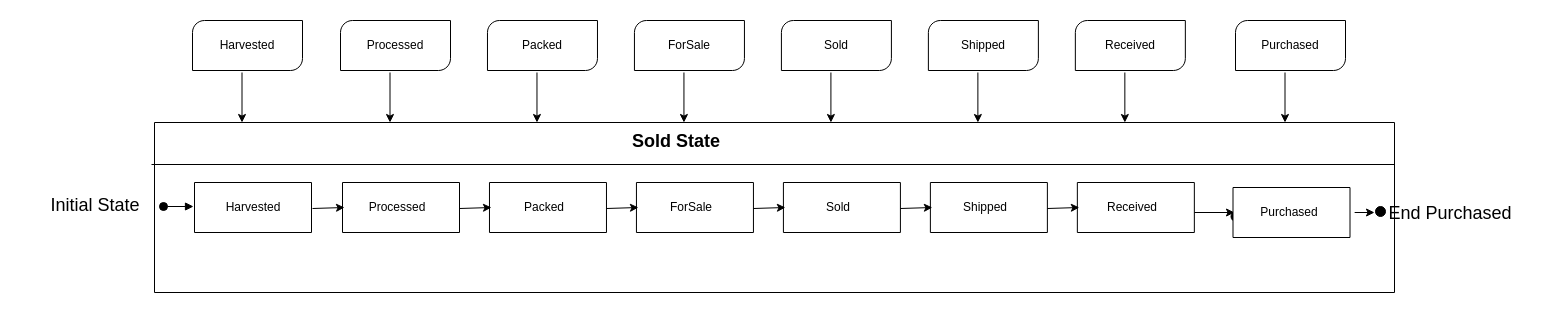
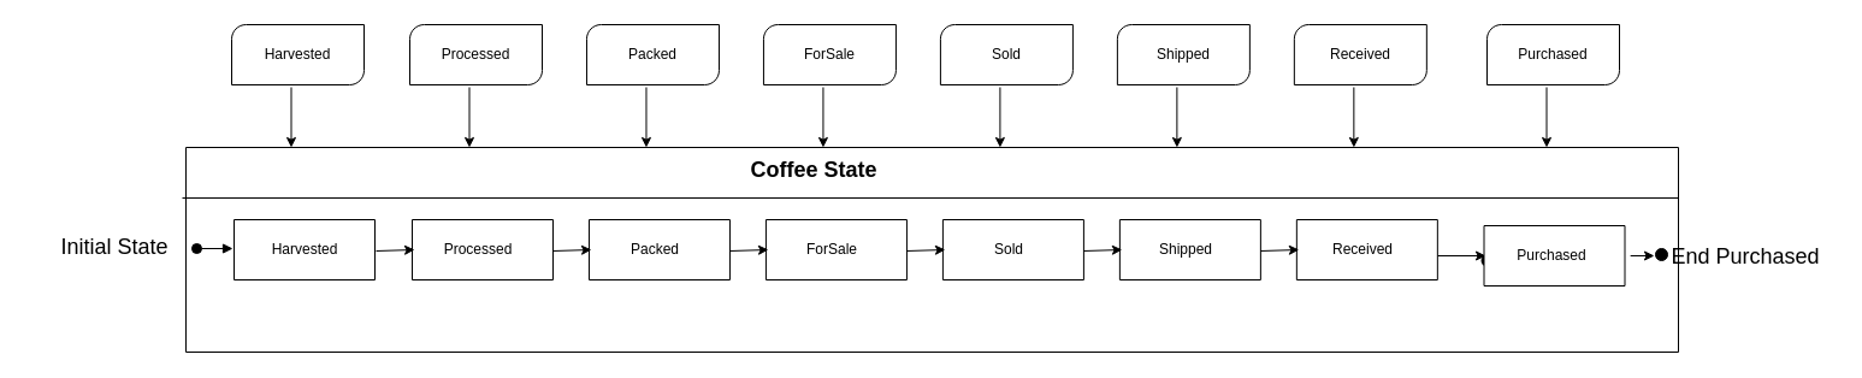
  <mxCell id="0" />
  <mxCell id="1" parent="0" />
  <mxCell id="2" value="" style="html=1;verticalAlign=bottom;startArrow=oval;startFill=1;endArrow=block;startSize=8;" edge="1" parent="1"><mxGeometry width="60" relative="1" as="geometry"><mxPoint x="163" y="206" as="sourcePoint" /><mxPoint x="193" y="206" as="targetPoint" /></mxGeometry></mxCell>
  <mxCell id="3" value="" style="verticalLabelPosition=bottom;verticalAlign=top;html=1;shape=mxgraph.basic.rect;fillColor2=none;strokeWidth=1;size=20;indent=5;" vertex="1" parent="1"><mxGeometry x="194" y="182" width="117" height="50" as="geometry" /></mxCell>
  <mxCell id="4" value="" style="verticalLabelPosition=bottom;verticalAlign=top;html=1;shape=mxgraph.basic.diag_round_rect;dx=6;" vertex="1" parent="1"><mxGeometry x="192" y="20" width="110" height="50" as="geometry" /></mxCell>
  <mxCell id="5" value="" style="endArrow=classic;html=1;" edge="1" parent="1"><mxGeometry width="50" height="50" relative="1" as="geometry"><mxPoint x="241.5" y="72" as="sourcePoint" /><mxPoint x="241.5" y="122" as="targetPoint" /></mxGeometry></mxCell>
  <mxCell id="6" value="" style="verticalLabelPosition=bottom;verticalAlign=top;html=1;shape=mxgraph.basic.rect;fillColor2=none;strokeWidth=1;size=20;indent=5;" vertex="1" parent="1"><mxGeometry x="342" y="182" width="117" height="50" as="geometry" /></mxCell>
  <mxCell id="7" value="" style="verticalLabelPosition=bottom;verticalAlign=top;html=1;shape=mxgraph.basic.diag_round_rect;dx=6;" vertex="1" parent="1"><mxGeometry x="340" y="20" width="110" height="50" as="geometry" /></mxCell>
  <mxCell id="8" value="" style="endArrow=classic;html=1;" edge="1" parent="1"><mxGeometry width="50" height="50" relative="1" as="geometry"><mxPoint x="389.5" y="72" as="sourcePoint" /><mxPoint x="389.5" y="122" as="targetPoint" /></mxGeometry></mxCell>
  <mxCell id="9" value="" style="endArrow=classic;html=1;exitX=1.043;exitY=0.52;exitDx=0;exitDy=0;exitPerimeter=0;" edge="1" parent="1"><mxGeometry width="50" height="50" relative="1" as="geometry"><mxPoint x="312.031" y="208" as="sourcePoint" /><mxPoint x="344" y="207" as="targetPoint" /></mxGeometry></mxCell>
  <mxCell id="10" value="Harvested" style="text;html=1;strokeColor=none;fillColor=none;align=center;verticalAlign=middle;whiteSpace=wrap;rounded=0;" vertex="1" parent="1"><mxGeometry x="232.5" y="197" width="40" height="20" as="geometry" /></mxCell>
  <mxCell id="11" value="Processed" style="text;html=1;strokeColor=none;fillColor=none;align=center;verticalAlign=middle;whiteSpace=wrap;rounded=0;" vertex="1" parent="1"><mxGeometry x="377" y="197" width="40" height="20" as="geometry" /></mxCell>
  <mxCell id="12" value="Harvested" style="text;html=1;strokeColor=none;fillColor=none;align=center;verticalAlign=middle;whiteSpace=wrap;rounded=0;" vertex="1" parent="1"><mxGeometry x="227" y="35" width="40" height="20" as="geometry" /></mxCell>
  <mxCell id="13" value="Processed" style="text;html=1;strokeColor=none;fillColor=none;align=center;verticalAlign=middle;whiteSpace=wrap;rounded=0;" vertex="1" parent="1"><mxGeometry x="375" y="35" width="40" height="20" as="geometry" /></mxCell>
  <mxCell id="14" value="" style="verticalLabelPosition=bottom;verticalAlign=top;html=1;shape=mxgraph.basic.rect;fillColor2=none;strokeWidth=1;size=20;indent=5;" vertex="1" parent="1"><mxGeometry x="488.97" y="182" width="117" height="50" as="geometry" /></mxCell>
  <mxCell id="15" value="" style="verticalLabelPosition=bottom;verticalAlign=top;html=1;shape=mxgraph.basic.diag_round_rect;dx=6;" vertex="1" parent="1"><mxGeometry x="486.97" y="20" width="110" height="50" as="geometry" /></mxCell>
  <mxCell id="16" value="" style="endArrow=classic;html=1;" edge="1" parent="1"><mxGeometry width="50" height="50" relative="1" as="geometry"><mxPoint x="536.47" y="72" as="sourcePoint" /><mxPoint x="536.47" y="122" as="targetPoint" /></mxGeometry></mxCell>
  <mxCell id="17" value="" style="endArrow=classic;html=1;exitX=1.043;exitY=0.52;exitDx=0;exitDy=0;exitPerimeter=0;" edge="1" parent="1"><mxGeometry width="50" height="50" relative="1" as="geometry"><mxPoint x="459.001" y="208" as="sourcePoint" /><mxPoint x="490.97" y="207" as="targetPoint" /></mxGeometry></mxCell>
  <mxCell id="18" value="Packed" style="text;html=1;strokeColor=none;fillColor=none;align=center;verticalAlign=middle;whiteSpace=wrap;rounded=0;" vertex="1" parent="1"><mxGeometry x="523.97" y="197" width="40" height="20" as="geometry" /></mxCell>
  <mxCell id="19" value="Packed" style="text;html=1;strokeColor=none;fillColor=none;align=center;verticalAlign=middle;whiteSpace=wrap;rounded=0;" vertex="1" parent="1"><mxGeometry x="521.97" y="35" width="40" height="20" as="geometry" /></mxCell>
  <mxCell id="20" value="" style="verticalLabelPosition=bottom;verticalAlign=top;html=1;shape=mxgraph.basic.rect;fillColor2=none;strokeWidth=1;size=20;indent=5;" vertex="1" parent="1"><mxGeometry x="635.94" y="182" width="117" height="50" as="geometry" /></mxCell>
  <mxCell id="21" value="" style="verticalLabelPosition=bottom;verticalAlign=top;html=1;shape=mxgraph.basic.diag_round_rect;dx=6;" vertex="1" parent="1"><mxGeometry x="633.94" y="20" width="110" height="50" as="geometry" /></mxCell>
  <mxCell id="22" value="" style="endArrow=classic;html=1;" edge="1" parent="1"><mxGeometry width="50" height="50" relative="1" as="geometry"><mxPoint x="683.44" y="72" as="sourcePoint" /><mxPoint x="683.44" y="122" as="targetPoint" /></mxGeometry></mxCell>
  <mxCell id="23" value="" style="endArrow=classic;html=1;exitX=1.043;exitY=0.52;exitDx=0;exitDy=0;exitPerimeter=0;" edge="1" parent="1"><mxGeometry width="50" height="50" relative="1" as="geometry"><mxPoint x="605.971" y="208" as="sourcePoint" /><mxPoint x="637.94" y="207" as="targetPoint" /></mxGeometry></mxCell>
  <mxCell id="24" value="ForSale" style="text;html=1;strokeColor=none;fillColor=none;align=center;verticalAlign=middle;whiteSpace=wrap;rounded=0;" vertex="1" parent="1"><mxGeometry x="670.94" y="197" width="40" height="20" as="geometry" /></mxCell>
  <mxCell id="25" value="ForSale" style="text;html=1;strokeColor=none;fillColor=none;align=center;verticalAlign=middle;whiteSpace=wrap;rounded=0;" vertex="1" parent="1"><mxGeometry x="668.94" y="35" width="40" height="20" as="geometry" /></mxCell>
  <mxCell id="26" value="" style="verticalLabelPosition=bottom;verticalAlign=top;html=1;shape=mxgraph.basic.rect;fillColor2=none;strokeWidth=1;size=20;indent=5;" vertex="1" parent="1"><mxGeometry x="782.91" y="182" width="117" height="50" as="geometry" /></mxCell>
  <mxCell id="27" value="" style="verticalLabelPosition=bottom;verticalAlign=top;html=1;shape=mxgraph.basic.diag_round_rect;dx=6;" vertex="1" parent="1"><mxGeometry x="780.91" y="20" width="110" height="50" as="geometry" /></mxCell>
  <mxCell id="28" value="" style="endArrow=classic;html=1;" edge="1" parent="1"><mxGeometry width="50" height="50" relative="1" as="geometry"><mxPoint x="830.41" y="72" as="sourcePoint" /><mxPoint x="830.41" y="122" as="targetPoint" /></mxGeometry></mxCell>
  <mxCell id="29" value="" style="endArrow=classic;html=1;exitX=1.043;exitY=0.52;exitDx=0;exitDy=0;exitPerimeter=0;" edge="1" parent="1"><mxGeometry width="50" height="50" relative="1" as="geometry"><mxPoint x="752.941" y="208" as="sourcePoint" /><mxPoint x="784.91" y="207" as="targetPoint" /></mxGeometry></mxCell>
  <mxCell id="30" value="Sold" style="text;html=1;strokeColor=none;fillColor=none;align=center;verticalAlign=middle;whiteSpace=wrap;rounded=0;" vertex="1" parent="1"><mxGeometry x="817.91" y="197" width="40" height="20" as="geometry" /></mxCell>
  <mxCell id="31" value="Sold" style="text;html=1;strokeColor=none;fillColor=none;align=center;verticalAlign=middle;whiteSpace=wrap;rounded=0;" vertex="1" parent="1"><mxGeometry x="815.91" y="35" width="40" height="20" as="geometry" /></mxCell>
  <mxCell id="32" value="" style="verticalLabelPosition=bottom;verticalAlign=top;html=1;shape=mxgraph.basic.rect;fillColor2=none;strokeWidth=1;size=20;indent=5;" vertex="1" parent="1"><mxGeometry x="929.88" y="182" width="117" height="50" as="geometry" /></mxCell>
  <mxCell id="33" value="" style="verticalLabelPosition=bottom;verticalAlign=top;html=1;shape=mxgraph.basic.diag_round_rect;dx=6;" vertex="1" parent="1"><mxGeometry x="927.88" y="20" width="110" height="50" as="geometry" /></mxCell>
  <mxCell id="34" value="" style="endArrow=classic;html=1;" edge="1" parent="1"><mxGeometry width="50" height="50" relative="1" as="geometry"><mxPoint x="977.38" y="72" as="sourcePoint" /><mxPoint x="977.38" y="122" as="targetPoint" /></mxGeometry></mxCell>
  <mxCell id="35" value="" style="endArrow=classic;html=1;exitX=1.043;exitY=0.52;exitDx=0;exitDy=0;exitPerimeter=0;" edge="1" parent="1"><mxGeometry width="50" height="50" relative="1" as="geometry"><mxPoint x="899.911" y="208" as="sourcePoint" /><mxPoint x="931.88" y="207" as="targetPoint" /></mxGeometry></mxCell>
  <mxCell id="36" value="Shipped" style="text;html=1;strokeColor=none;fillColor=none;align=center;verticalAlign=middle;whiteSpace=wrap;rounded=0;" vertex="1" parent="1"><mxGeometry x="964.88" y="197" width="40" height="20" as="geometry" /></mxCell>
  <mxCell id="37" value="Shipped" style="text;html=1;strokeColor=none;fillColor=none;align=center;verticalAlign=middle;whiteSpace=wrap;rounded=0;" vertex="1" parent="1"><mxGeometry x="962.88" y="35" width="40" height="20" as="geometry" /></mxCell>
  <mxCell id="38" value="" style="verticalLabelPosition=bottom;verticalAlign=top;html=1;shape=mxgraph.basic.rect;fillColor2=none;strokeWidth=1;size=20;indent=5;" vertex="1" parent="1"><mxGeometry x="1076.85" y="182" width="117" height="50" as="geometry" /></mxCell>
  <mxCell id="39" value="" style="verticalLabelPosition=bottom;verticalAlign=top;html=1;shape=mxgraph.basic.diag_round_rect;dx=6;" vertex="1" parent="1"><mxGeometry x="1074.85" y="20" width="110" height="50" as="geometry" /></mxCell>
  <mxCell id="40" value="" style="endArrow=classic;html=1;" edge="1" parent="1"><mxGeometry width="50" height="50" relative="1" as="geometry"><mxPoint x="1124.35" y="72" as="sourcePoint" /><mxPoint x="1124.35" y="122" as="targetPoint" /></mxGeometry></mxCell>
  <mxCell id="41" value="" style="endArrow=classic;html=1;exitX=1.043;exitY=0.52;exitDx=0;exitDy=0;exitPerimeter=0;" edge="1" parent="1"><mxGeometry width="50" height="50" relative="1" as="geometry"><mxPoint x="1046.881" y="208" as="sourcePoint" /><mxPoint x="1078.85" y="207" as="targetPoint" /></mxGeometry></mxCell>
  <mxCell id="42" value="Received" style="text;html=1;strokeColor=none;fillColor=none;align=center;verticalAlign=middle;whiteSpace=wrap;rounded=0;" vertex="1" parent="1"><mxGeometry x="1111.85" y="197" width="40" height="20" as="geometry" /></mxCell>
  <mxCell id="43" value="Received" style="text;html=1;strokeColor=none;fillColor=none;align=center;verticalAlign=middle;whiteSpace=wrap;rounded=0;" vertex="1" parent="1"><mxGeometry x="1109.85" y="35" width="40" height="20" as="geometry" /></mxCell>
  <mxCell id="44" value="" style="verticalLabelPosition=bottom;verticalAlign=top;html=1;shape=mxgraph.basic.rect;fillColor2=none;strokeWidth=1;size=20;indent=5;fillColor=none;" vertex="1" parent="1"><mxGeometry x="154" y="122" width="1240" height="170" as="geometry" /></mxCell>
  <mxCell id="45" value="" style="line;strokeWidth=1;rotatable=0;dashed=0;labelPosition=right;align=left;verticalAlign=middle;spacingTop=0;spacingLeft=6;points=[];portConstraint=eastwest;fillColor=none;" vertex="1" parent="1"><mxGeometry x="151" y="159" width="1243" height="10" as="geometry" /></mxCell>
- <mxCell id="46" value="Sold State" style="text;html=1;strokeColor=none;fillColor=none;align=center;verticalAlign=middle;whiteSpace=wrap;rounded=0;fontStyle=1;fontSize=18;" vertex="1" parent="1"><mxGeometry x="605.97" y="131" width="140" height="20" as="geometry" /></mxCell>
+ <mxCell id="46" value="Coffee State" style="text;html=1;strokeColor=none;fillColor=none;align=center;verticalAlign=middle;whiteSpace=wrap;rounded=0;fontStyle=1;fontSize=18;" vertex="1" parent="1"><mxGeometry x="605.97" y="131" width="140" height="20" as="geometry" /></mxCell>
  <mxCell id="47" value="" style="ellipse;whiteSpace=wrap;html=1;aspect=fixed;fontSize=18;fillColor=#00000;" vertex="1" parent="1"><mxGeometry x="1230.5" y="211" width="10" height="10" as="geometry" /></mxCell>
  <mxCell id="48" value="" style="endArrow=classic;html=1;fontSize=18;" edge="1" parent="1"><mxGeometry width="50" height="50" relative="1" as="geometry"><mxPoint x="1194" y="212" as="sourcePoint" /><mxPoint x="1234" y="212" as="targetPoint" /></mxGeometry></mxCell>
  <mxCell id="49" value="End Purchased" style="text;html=1;strokeColor=none;fillColor=none;align=center;verticalAlign=middle;whiteSpace=wrap;rounded=0;fontSize=18;" vertex="1" parent="1"><mxGeometry x="1375" y="203" width="150" height="20" as="geometry" /></mxCell>
  <mxCell id="50" value="Initial State" style="text;html=1;strokeColor=none;fillColor=none;align=center;verticalAlign=middle;whiteSpace=wrap;rounded=0;fontSize=18;" vertex="1" parent="1"><mxGeometry x="20" y="195" width="150" height="20" as="geometry" /></mxCell>
  <mxCell id="51" value="" style="verticalLabelPosition=bottom;verticalAlign=top;html=1;shape=mxgraph.basic.rect;fillColor2=none;strokeWidth=1;size=20;indent=5;" vertex="1" parent="1"><mxGeometry x="1232.5" y="187" width="117" height="50" as="geometry" /></mxCell>
  <mxCell id="52" value="" style="verticalLabelPosition=bottom;verticalAlign=top;html=1;shape=mxgraph.basic.diag_round_rect;dx=6;" vertex="1" parent="1"><mxGeometry x="1235" y="20" width="110" height="50" as="geometry" /></mxCell>
  <mxCell id="53" value="" style="endArrow=classic;html=1;" edge="1" parent="1"><mxGeometry width="50" height="50" relative="1" as="geometry"><mxPoint x="1284.5" y="72" as="sourcePoint" /><mxPoint x="1284.5" y="122" as="targetPoint" /></mxGeometry></mxCell>
  <mxCell id="54" value="Purchased" style="text;html=1;strokeColor=none;fillColor=none;align=center;verticalAlign=middle;whiteSpace=wrap;rounded=0;" vertex="1" parent="1"><mxGeometry x="1267.5" y="202" width="42" height="20" as="geometry" /></mxCell>
  <mxCell id="55" value="Purchased" style="text;html=1;strokeColor=none;fillColor=none;align=center;verticalAlign=middle;whiteSpace=wrap;rounded=0;" vertex="1" parent="1"><mxGeometry x="1270" y="35" width="40" height="20" as="geometry" /></mxCell>
  <mxCell id="56" value="" style="ellipse;whiteSpace=wrap;html=1;aspect=fixed;fontSize=18;fillColor=#00000;" vertex="1" parent="1"><mxGeometry x="1375" y="206" width="10" height="10" as="geometry" /></mxCell>
  <mxCell id="57" value="" style="endArrow=classic;html=1;fontSize=18;" edge="1" parent="1"><mxGeometry width="50" height="50" relative="1" as="geometry"><mxPoint x="1354.15" y="212" as="sourcePoint" /><mxPoint x="1374" y="212" as="targetPoint" /></mxGeometry></mxCell>
